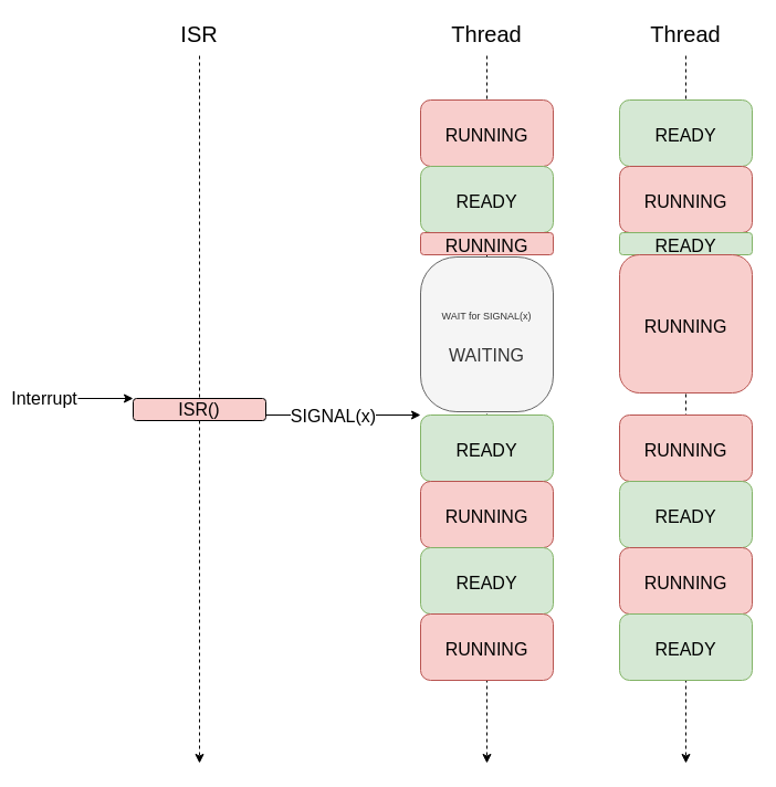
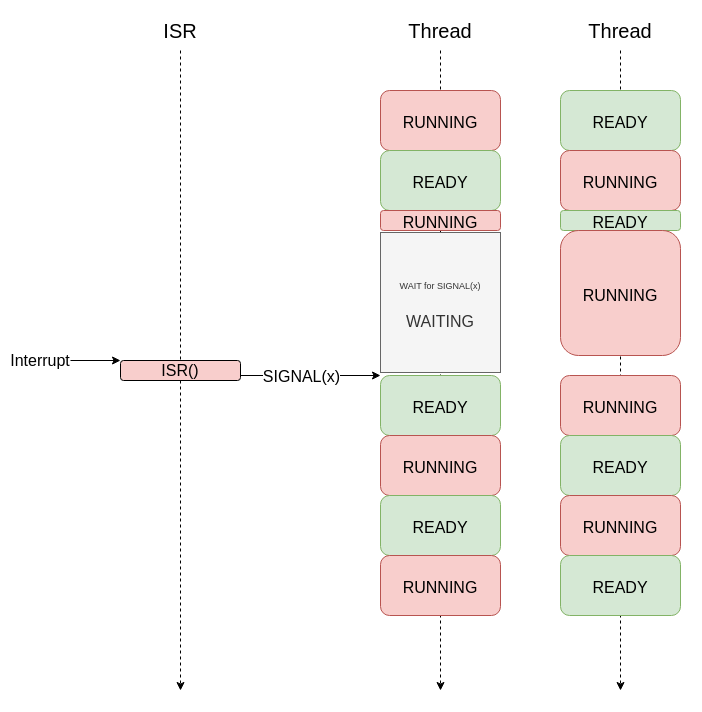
  <mxCell id="0" />
  <mxCell id="1" parent="0" />
  <mxCell id="2" value="" style="endArrow=classic;html=1;dashed=1;" edge="1" parent="1"><mxGeometry width="50" height="50" relative="1" as="geometry"><mxPoint x="180" y="50" as="sourcePoint" /><mxPoint x="180" y="690" as="targetPoint" /></mxGeometry></mxCell>
  <mxCell id="3" value="" style="endArrow=classic;html=1;dashed=1;" edge="1" parent="1"><mxGeometry width="50" height="50" relative="1" as="geometry"><mxPoint x="440" y="50" as="sourcePoint" /><mxPoint x="440" y="690" as="targetPoint" /></mxGeometry></mxCell>
  <mxCell id="4" value="ISR" style="text;html=1;strokeColor=none;fillColor=none;align=center;verticalAlign=middle;whiteSpace=wrap;rounded=0;fontSize=20;" vertex="1" parent="1"><mxGeometry x="160" y="20" width="40" height="20" as="geometry" /></mxCell>
  <mxCell id="5" value="Thread" style="text;html=1;strokeColor=none;fillColor=none;align=center;verticalAlign=middle;whiteSpace=wrap;rounded=0;fontSize=20;" vertex="1" parent="1"><mxGeometry x="420" y="20" width="40" height="20" as="geometry" /></mxCell>
  <mxCell id="6" value="&lt;font style=&quot;font-size: 16px&quot;&gt;RUNNING&lt;/font&gt;" style="rounded=1;whiteSpace=wrap;html=1;fontSize=20;fillColor=#f8cecc;strokeColor=#b85450;" vertex="1" parent="1"><mxGeometry x="380" y="90" width="120" height="60" as="geometry" /></mxCell>
- <mxCell id="7" value="&lt;font style=&quot;font-size: 9px&quot;&gt;WAIT for SIGNAL(x)&lt;/font&gt;&lt;br&gt;&lt;br&gt;WAITING" style="rounded=1;whiteSpace=wrap;html=1;fontSize=16;fillColor=#f5f5f5;strokeColor=#666666;fontColor=#333333;arcSize=27;" vertex="1" parent="1"><mxGeometry x="380" y="232" width="120" height="140" as="geometry" /></mxCell>
+ <mxCell id="7" value="&lt;font style=&quot;font-size: 9px&quot;&gt;WAIT for SIGNAL(x)&lt;/font&gt;&lt;br&gt;&lt;br&gt;WAITING" style="whiteSpace=wrap;html=1;fontSize=16;fillColor=#f5f5f5;strokeColor=#666666;fontColor=#333333;arcSize=27;rounded=0;" vertex="1" parent="1"><mxGeometry x="380" y="232" width="120" height="140" as="geometry" /></mxCell>
  <mxCell id="8" value="ISR()" style="rounded=1;whiteSpace=wrap;html=1;fontSize=16;fillColor=#f8cecc;" vertex="1" parent="1"><mxGeometry x="120" y="360" width="120" height="20" as="geometry" /></mxCell>
  <mxCell id="9" value="Interrupt" style="text;html=1;strokeColor=none;fillColor=none;align=center;verticalAlign=middle;whiteSpace=wrap;rounded=0;fontSize=16;" vertex="1" parent="1"><mxGeometry x="20" y="350" width="40" height="20" as="geometry" /></mxCell>
  <mxCell id="10" value="" style="endArrow=classic;html=1;fontSize=16;entryX=0;entryY=0;entryDx=0;entryDy=0;" edge="1" parent="1" target="8"><mxGeometry width="50" height="50" relative="1" as="geometry"><mxPoint x="70" y="360" as="sourcePoint" /><mxPoint x="420" y="270" as="targetPoint" /></mxGeometry></mxCell>
  <mxCell id="11" value="" style="endArrow=classic;html=1;fontSize=16;exitX=1;exitY=0.75;exitDx=0;exitDy=0;entryX=0;entryY=0;entryDx=0;entryDy=0;" edge="1" parent="1" source="8" target="15"><mxGeometry width="50" height="50" relative="1" as="geometry"><mxPoint x="250" y="320" as="sourcePoint" /><mxPoint x="430" y="375" as="targetPoint" /></mxGeometry></mxCell>
  <mxCell id="12" value="SIGNAL(x)" style="edgeLabel;html=1;align=center;verticalAlign=middle;resizable=0;points=[];fontSize=16;" vertex="1" connectable="0" parent="11"><mxGeometry x="0.094" relative="1" as="geometry"><mxPoint x="-17" as="offset" /></mxGeometry></mxCell>
  <mxCell id="13" value="&lt;font style=&quot;font-size: 16px&quot;&gt;READY&lt;/font&gt;" style="rounded=1;whiteSpace=wrap;html=1;fontSize=20;fillColor=#d5e8d4;strokeColor=#82b366;" vertex="1" parent="1"><mxGeometry x="380" y="150" width="120" height="60" as="geometry" /></mxCell>
  <mxCell id="14" value="&lt;font style=&quot;font-size: 16px&quot;&gt;RUNNING&lt;/font&gt;" style="rounded=1;whiteSpace=wrap;html=1;fontSize=20;fillColor=#f8cecc;strokeColor=#b85450;" vertex="1" parent="1"><mxGeometry x="380" y="210" width="120" height="20" as="geometry" /></mxCell>
  <mxCell id="15" value="&lt;font style=&quot;font-size: 16px&quot;&gt;READY&lt;/font&gt;" style="rounded=1;whiteSpace=wrap;html=1;fontSize=20;fillColor=#d5e8d4;strokeColor=#82b366;" vertex="1" parent="1"><mxGeometry x="380" y="375" width="120" height="60" as="geometry" /></mxCell>
  <mxCell id="16" value="&lt;font style=&quot;font-size: 16px&quot;&gt;RUNNING&lt;/font&gt;" style="rounded=1;whiteSpace=wrap;html=1;fontSize=20;fillColor=#f8cecc;strokeColor=#b85450;" vertex="1" parent="1"><mxGeometry x="380" y="435" width="120" height="60" as="geometry" /></mxCell>
  <mxCell id="17" value="&lt;font style=&quot;font-size: 16px&quot;&gt;READY&lt;/font&gt;" style="rounded=1;whiteSpace=wrap;html=1;fontSize=20;fillColor=#d5e8d4;strokeColor=#82b366;" vertex="1" parent="1"><mxGeometry x="380" y="495" width="120" height="60" as="geometry" /></mxCell>
  <mxCell id="18" value="&lt;font style=&quot;font-size: 16px&quot;&gt;RUNNING&lt;/font&gt;" style="rounded=1;whiteSpace=wrap;html=1;fontSize=20;fillColor=#f8cecc;strokeColor=#b85450;" vertex="1" parent="1"><mxGeometry x="380" y="555" width="120" height="60" as="geometry" /></mxCell>
  <mxCell id="19" value="" style="endArrow=classic;html=1;dashed=1;" edge="1" parent="1"><mxGeometry width="50" height="50" relative="1" as="geometry"><mxPoint x="620" y="50" as="sourcePoint" /><mxPoint x="620" y="690" as="targetPoint" /></mxGeometry></mxCell>
  <mxCell id="20" value="Thread" style="text;html=1;strokeColor=none;fillColor=none;align=center;verticalAlign=middle;whiteSpace=wrap;rounded=0;fontSize=20;" vertex="1" parent="1"><mxGeometry x="600" y="20" width="40" height="20" as="geometry" /></mxCell>
  <mxCell id="21" value="&lt;font style=&quot;font-size: 16px&quot;&gt;READY&lt;/font&gt;" style="rounded=1;whiteSpace=wrap;html=1;fontSize=20;fillColor=#d5e8d4;strokeColor=#82b366;" vertex="1" parent="1"><mxGeometry x="560" y="90" width="120" height="60" as="geometry" /></mxCell>
  <mxCell id="22" value="&lt;font style=&quot;font-size: 16px&quot;&gt;RUNNING&lt;/font&gt;" style="rounded=1;whiteSpace=wrap;html=1;fontSize=20;fillColor=#f8cecc;strokeColor=#b85450;" vertex="1" parent="1"><mxGeometry x="560" y="150" width="120" height="60" as="geometry" /></mxCell>
  <mxCell id="23" value="&lt;font style=&quot;font-size: 16px&quot;&gt;READY&lt;/font&gt;" style="rounded=1;whiteSpace=wrap;html=1;fontSize=20;fillColor=#d5e8d4;strokeColor=#82b366;" vertex="1" parent="1"><mxGeometry x="560" y="210" width="120" height="20" as="geometry" /></mxCell>
  <mxCell id="24" value="&lt;font style=&quot;font-size: 16px&quot;&gt;RUNNING&lt;/font&gt;" style="rounded=1;whiteSpace=wrap;html=1;fontSize=20;fillColor=#f8cecc;strokeColor=#b85450;" vertex="1" parent="1"><mxGeometry x="560" y="230" width="120" height="125" as="geometry" /></mxCell>
  <mxCell id="25" value="&lt;font style=&quot;font-size: 16px&quot;&gt;RUNNING&lt;/font&gt;" style="rounded=1;whiteSpace=wrap;html=1;fontSize=20;fillColor=#f8cecc;strokeColor=#b85450;" vertex="1" parent="1"><mxGeometry x="560" y="375" width="120" height="60" as="geometry" /></mxCell>
  <mxCell id="26" value="&lt;font style=&quot;font-size: 16px&quot;&gt;READY&lt;/font&gt;" style="rounded=1;whiteSpace=wrap;html=1;fontSize=20;fillColor=#d5e8d4;strokeColor=#82b366;" vertex="1" parent="1"><mxGeometry x="560" y="435" width="120" height="60" as="geometry" /></mxCell>
  <mxCell id="27" value="&lt;font style=&quot;font-size: 16px&quot;&gt;RUNNING&lt;/font&gt;" style="rounded=1;whiteSpace=wrap;html=1;fontSize=20;fillColor=#f8cecc;strokeColor=#b85450;" vertex="1" parent="1"><mxGeometry x="560" y="495" width="120" height="60" as="geometry" /></mxCell>
  <mxCell id="28" value="&lt;font style=&quot;font-size: 16px&quot;&gt;READY&lt;/font&gt;" style="rounded=1;whiteSpace=wrap;html=1;fontSize=20;fillColor=#d5e8d4;strokeColor=#82b366;" vertex="1" parent="1"><mxGeometry x="560" y="555" width="120" height="60" as="geometry" /></mxCell>
